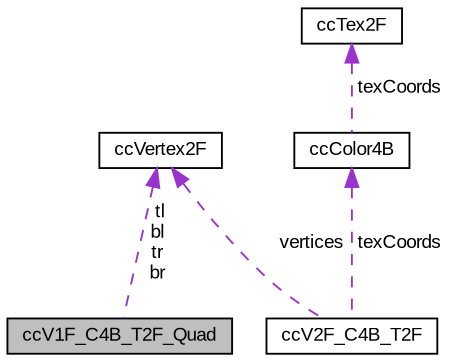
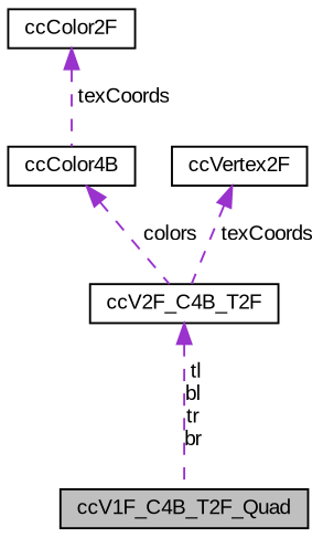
  digraph {
    fontname="Liberation Sans"
    node [color=black fontname="Liberation Sans" fontsize=10 shape=record]
    edge [color=darkorchid3 dir=back fontname="Liberation Sans" fontsize=10 labelfontname=FreeSans labelfontsize=10 style=dashed]
    n1 [fillcolor=grey75 fontcolor=black height=0.2 label=ccV1F_C4B_T2F_Quad style=filled width=0.4]
    n2 [height=0.2 label=ccV2F_C4B_T2F width=0.4]
    n3 [height=0.2 label=ccColor4B width=0.4]
    n4 [height=0.2 label=ccVertex2F width=0.4]
-   n5 [height=0.2 label=ccTex2F width=0.4]
-   n4 -> n1 [label=" tl\nbl\ntr\nbr"]
-   n3 -> n2 [label=" texCoords"]
-   n4 -> n2 [label=" vertices"]
+   n5 [height=0.2 label=ccColor2F width=0.4]
+   n2 -> n1 [label=" tl\nbl\ntr\nbr"]
+   n3 -> n2 [label=" colors"]
+   n4 -> n2 [label=" texCoords"]
    n5 -> n3 [label=" texCoords"]
  }
